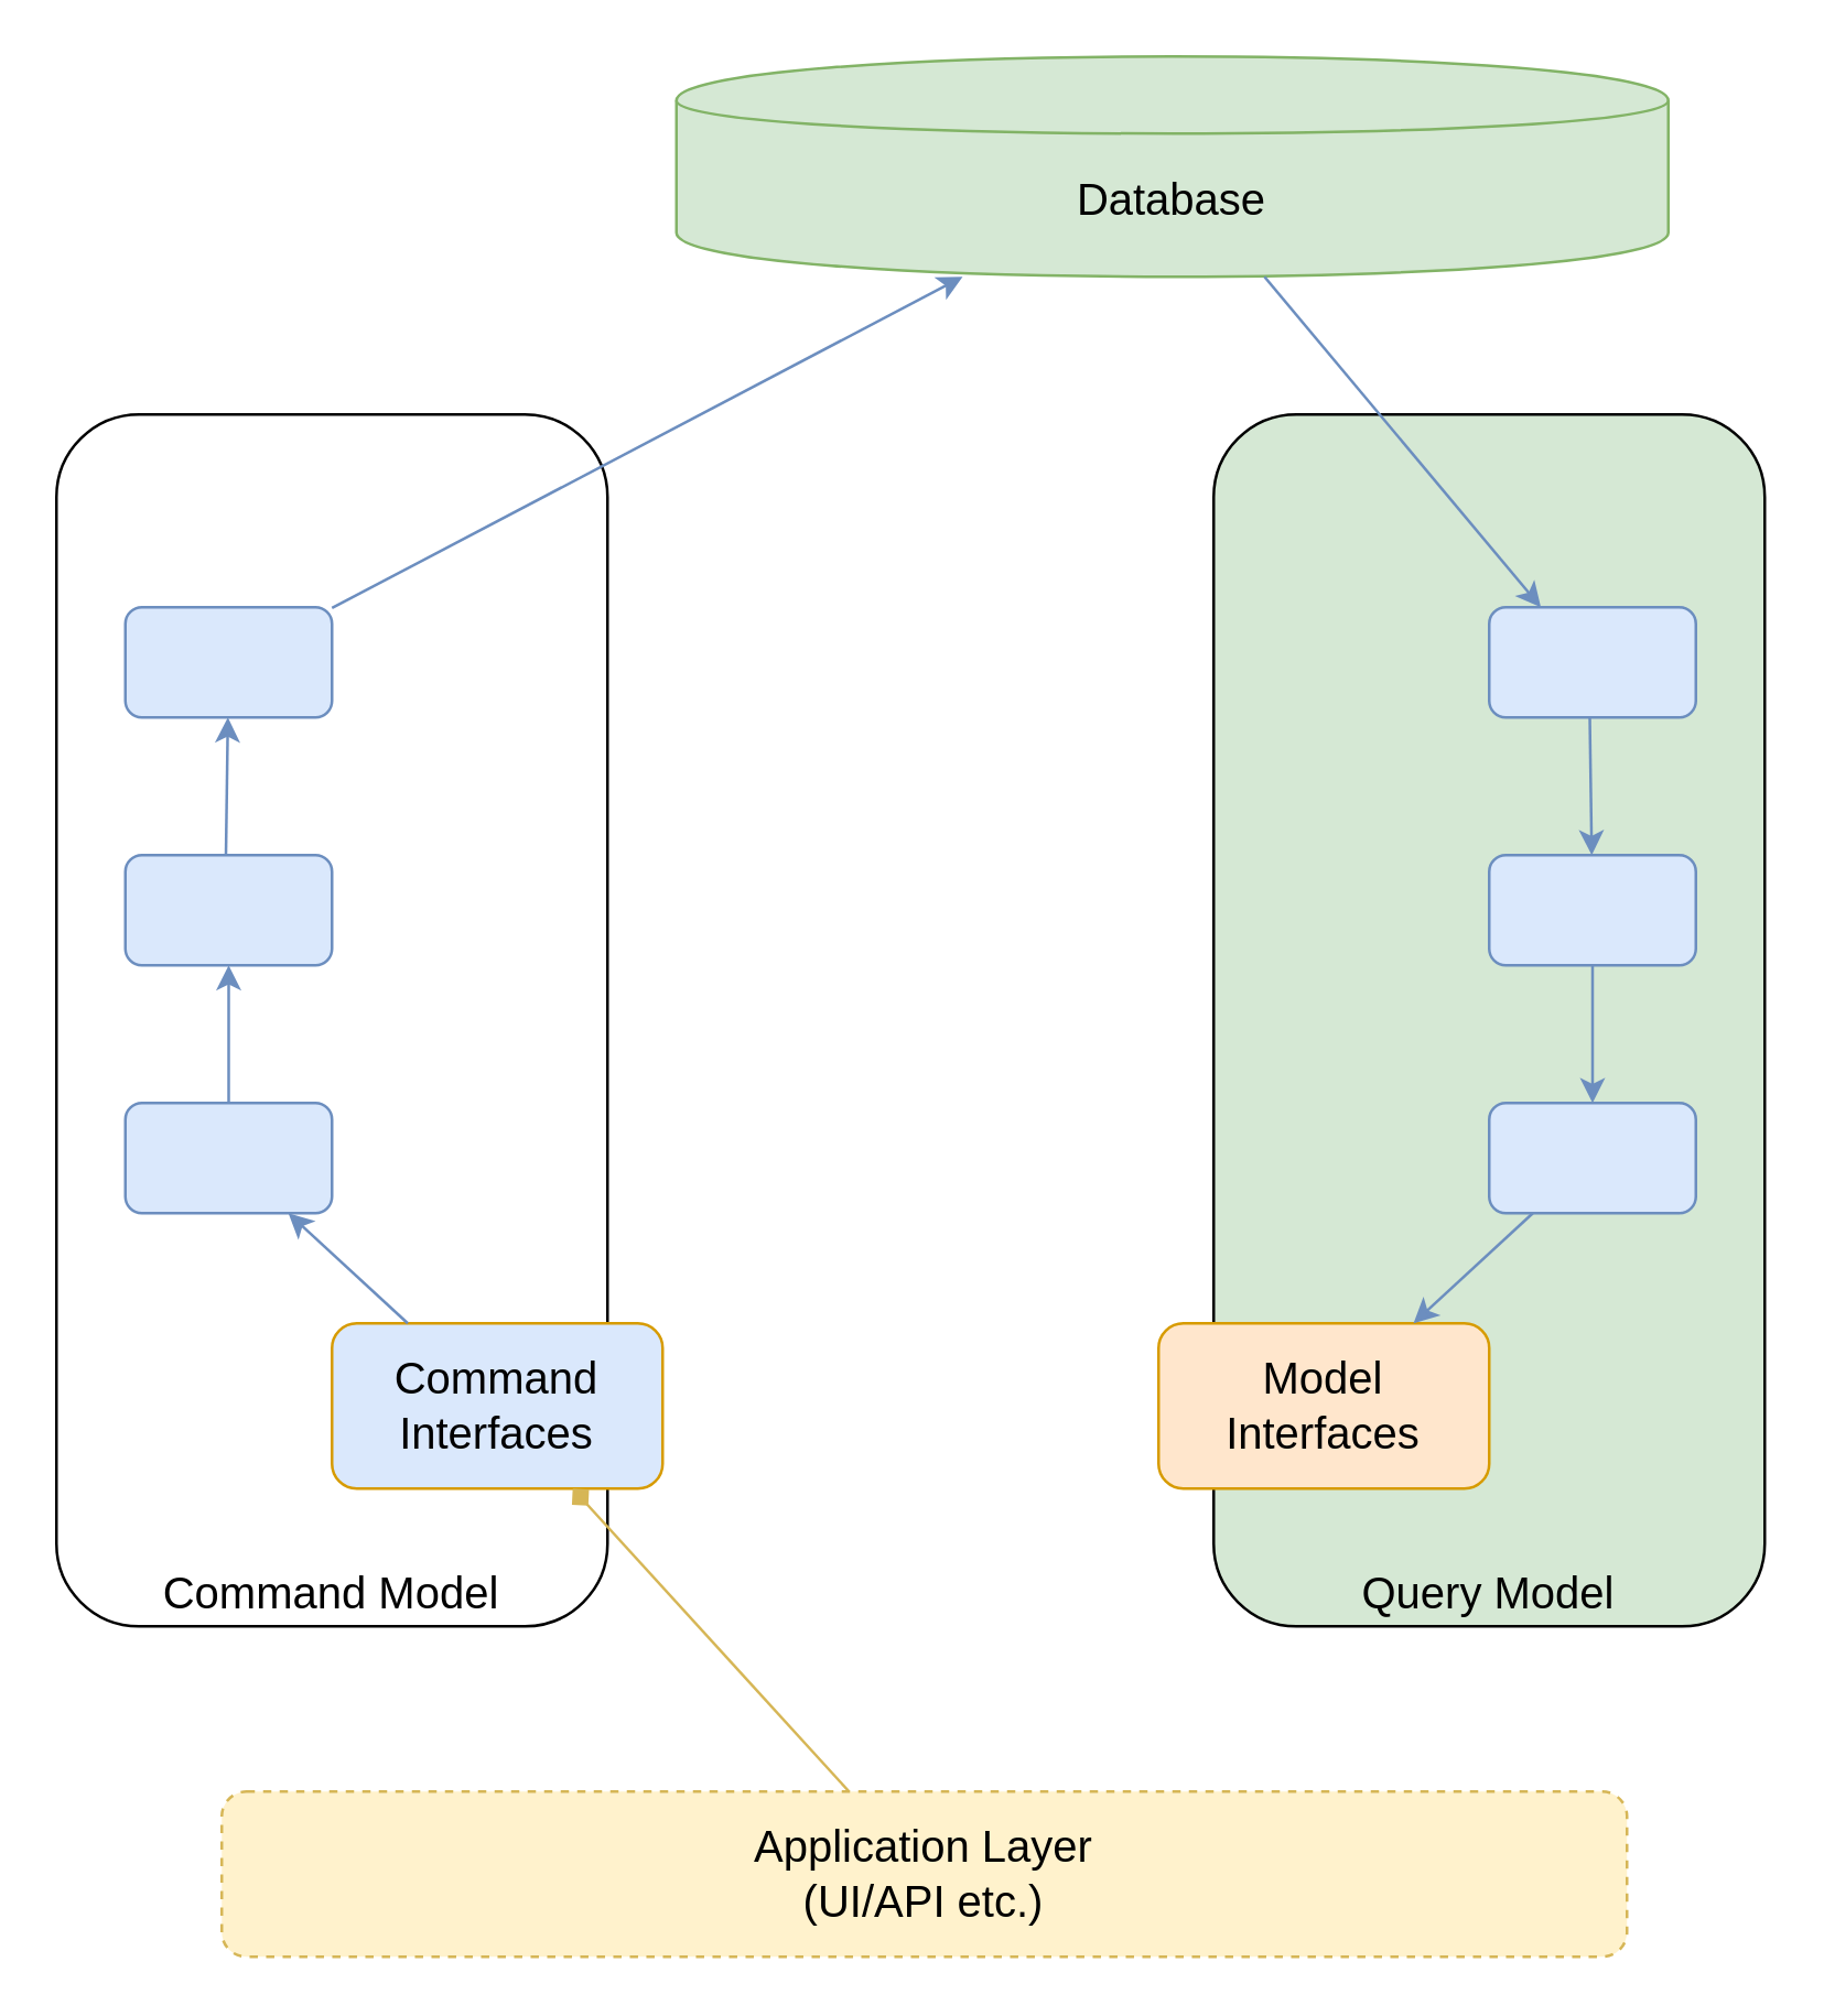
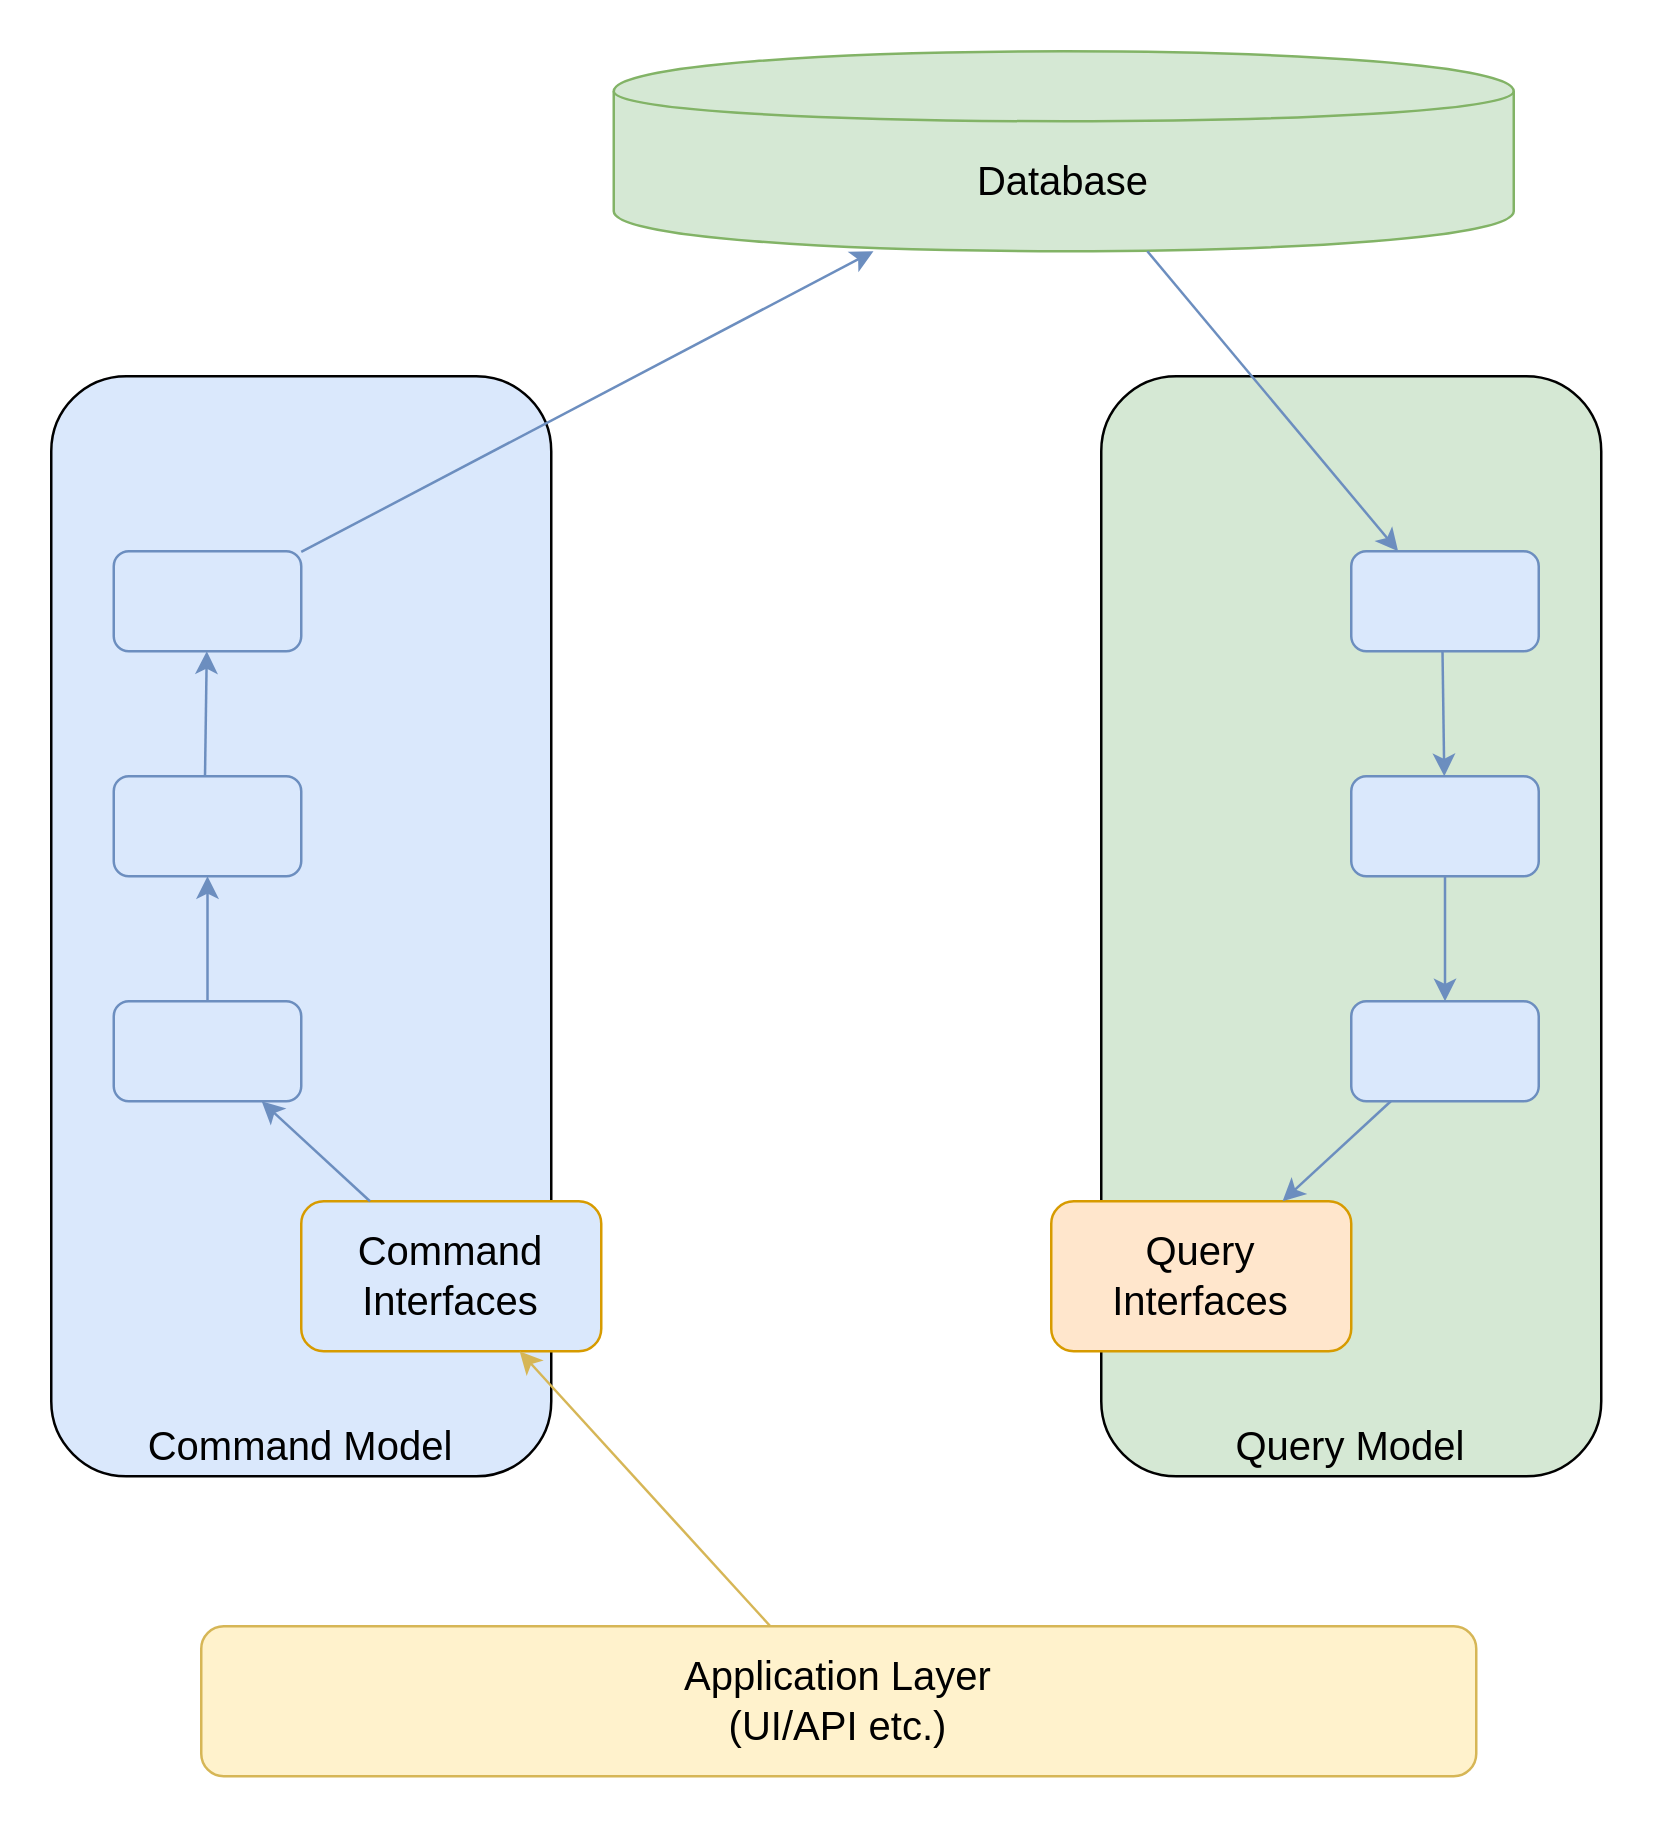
  <mxCell id="0" />
  <mxCell id="1" parent="0" />
- <mxCell id="2" value="Command Model" style="rounded=1;whiteSpace=wrap;html=1;align=center;verticalAlign=bottom;fontSize=16;" parent="1" vertex="1"><mxGeometry x="20" y="150" width="200" height="440" as="geometry" /></mxCell>
+ <mxCell id="2" value="Command Model" style="rounded=1;whiteSpace=wrap;html=1;align=center;verticalAlign=bottom;fontSize=16;fillColor=#dae8fc;" parent="1" vertex="1"><mxGeometry x="20" y="150" width="200" height="440" as="geometry" /></mxCell>
  <mxCell id="3" value="Query Model" style="rounded=1;whiteSpace=wrap;html=1;align=center;verticalAlign=bottom;fontSize=16;fillColor=#d5e8d4;" parent="1" vertex="1"><mxGeometry x="440" y="150" width="200" height="440" as="geometry" /></mxCell>
  <mxCell id="4" value="Database" style="shape=cylinder;whiteSpace=wrap;html=1;boundedLbl=1;backgroundOutline=1;fontSize=16;align=center;fillColor=#d5e8d4;strokeColor=#82b366;" parent="1" vertex="1"><mxGeometry x="245" y="20" width="360" height="80" as="geometry" /></mxCell>
  <mxCell id="5" value="" style="rounded=1;whiteSpace=wrap;html=1;fontSize=16;align=center;fillColor=#dae8fc;strokeColor=#6c8ebf;" parent="1" vertex="1"><mxGeometry x="45" y="220" width="75" height="40" as="geometry" /></mxCell>
  <mxCell id="6" value="" style="rounded=1;whiteSpace=wrap;html=1;fontSize=16;align=center;fillColor=#dae8fc;strokeColor=#6c8ebf;" parent="1" vertex="1"><mxGeometry x="45" y="310" width="75" height="40" as="geometry" /></mxCell>
  <mxCell id="7" value="" style="rounded=1;whiteSpace=wrap;html=1;fontSize=16;align=center;fillColor=#dae8fc;strokeColor=#6c8ebf;" parent="1" vertex="1"><mxGeometry x="45" y="400" width="75" height="40" as="geometry" /></mxCell>
  <mxCell id="8" value="" style="endArrow=classic;html=1;fontSize=16;fillColor=#dae8fc;strokeColor=#6c8ebf;" parent="1" source="7" target="6" edge="1"><mxGeometry width="50" height="50" relative="1" as="geometry"><mxPoint x="20" y="660" as="sourcePoint" /><mxPoint x="70" y="610" as="targetPoint" /></mxGeometry></mxCell>
  <mxCell id="9" value="" style="endArrow=classic;html=1;fontSize=16;fillColor=#dae8fc;strokeColor=#6c8ebf;" parent="1" target="5" edge="1"><mxGeometry width="50" height="50" relative="1" as="geometry"><mxPoint x="81.5" y="310" as="sourcePoint" /><mxPoint x="81.5" y="260" as="targetPoint" /></mxGeometry></mxCell>
  <mxCell id="10" value="" style="endArrow=classic;html=1;fontSize=16;fillColor=#dae8fc;strokeColor=#6c8ebf;" parent="1" source="5" target="4" edge="1"><mxGeometry width="50" height="50" relative="1" as="geometry"><mxPoint x="20" y="660" as="sourcePoint" /><mxPoint x="70" y="610" as="targetPoint" /></mxGeometry></mxCell>
  <mxCell id="11" value="" style="rounded=1;whiteSpace=wrap;html=1;fontSize=16;align=center;fillColor=#dae8fc;strokeColor=#6c8ebf;" parent="1" vertex="1"><mxGeometry x="540" y="220" width="75" height="40" as="geometry" /></mxCell>
  <mxCell id="12" value="" style="rounded=1;whiteSpace=wrap;html=1;fontSize=16;align=center;fillColor=#dae8fc;strokeColor=#6c8ebf;" parent="1" vertex="1"><mxGeometry x="540" y="310" width="75" height="40" as="geometry" /></mxCell>
  <mxCell id="13" value="" style="rounded=1;whiteSpace=wrap;html=1;fontSize=16;align=center;fillColor=#dae8fc;strokeColor=#6c8ebf;" parent="1" vertex="1"><mxGeometry x="540" y="400" width="75" height="40" as="geometry" /></mxCell>
  <mxCell id="14" value="" style="endArrow=none;html=1;fontSize=16;fillColor=#dae8fc;strokeColor=#6c8ebf;startArrow=classic;startFill=1;endFill=0;" parent="1" source="13" target="12" edge="1"><mxGeometry width="50" height="50" relative="1" as="geometry"><mxPoint x="578" y="370" as="sourcePoint" /><mxPoint x="565" y="610" as="targetPoint" /></mxGeometry></mxCell>
  <mxCell id="15" value="" style="endArrow=none;html=1;fontSize=16;fillColor=#dae8fc;strokeColor=#6c8ebf;startArrow=classic;startFill=1;endFill=0;" parent="1" source="12" edge="1"><mxGeometry width="50" height="50" relative="1" as="geometry"><mxPoint x="576.5" y="310" as="sourcePoint" /><mxPoint x="576.5" y="260" as="targetPoint" /></mxGeometry></mxCell>
  <mxCell id="16" value="" style="endArrow=classic;html=1;fontSize=16;fillColor=#dae8fc;strokeColor=#6c8ebf;entryX=0.25;entryY=0;entryDx=0;entryDy=0;" parent="1" source="4" target="11" edge="1"><mxGeometry width="50" height="50" relative="1" as="geometry"><mxPoint x="455" y="710" as="sourcePoint" /><mxPoint x="386" y="300" as="targetPoint" /></mxGeometry></mxCell>
- <mxCell id="17" value="Application Layer&lt;br&gt;(UI/API etc.)&lt;br&gt;" style="rounded=1;whiteSpace=wrap;html=1;fontSize=16;align=center;fillColor=#fff2cc;strokeColor=#d6b656;dashed=1;" parent="1" vertex="1"><mxGeometry x="80" y="650" width="510" height="60" as="geometry" /></mxCell>
+ <mxCell id="17" value="Application Layer&lt;br&gt;(UI/API etc.)&lt;br&gt;" style="rounded=1;whiteSpace=wrap;html=1;fontSize=16;align=center;fillColor=#fff2cc;strokeColor=#d6b656;" parent="1" vertex="1"><mxGeometry x="80" y="650" width="510" height="60" as="geometry" /></mxCell>
  <mxCell id="18" value="Command Interfaces" style="rounded=1;whiteSpace=wrap;html=1;fontSize=16;align=center;fillColor=#dae8fc;strokeColor=#d79b00;" parent="1" vertex="1"><mxGeometry x="120" y="480" width="120" height="60" as="geometry" /></mxCell>
- <mxCell id="19" value="Model Interfaces" style="rounded=1;whiteSpace=wrap;html=1;fontSize=16;align=center;fillColor=#ffe6cc;strokeColor=#d79b00;" parent="1" vertex="1"><mxGeometry x="420" y="480" width="120" height="60" as="geometry" /></mxCell>
- <mxCell id="20" value="" style="endArrow=diamond;html=1;fontSize=16;fillColor=#fff2cc;strokeColor=#d6b656;" parent="1" source="17" target="18" edge="1"><mxGeometry width="50" height="50" relative="1" as="geometry"><mxPoint x="20" y="780" as="sourcePoint" /><mxPoint x="70" y="730" as="targetPoint" /></mxGeometry></mxCell>
+ <mxCell id="19" value="Query Interfaces" style="rounded=1;whiteSpace=wrap;html=1;fontSize=16;align=center;fillColor=#ffe6cc;strokeColor=#d79b00;" parent="1" vertex="1"><mxGeometry x="420" y="480" width="120" height="60" as="geometry" /></mxCell>
+ <mxCell id="20" value="" style="endArrow=classic;html=1;fontSize=16;fillColor=#fff2cc;strokeColor=#d6b656;" parent="1" source="17" target="18" edge="1"><mxGeometry width="50" height="50" relative="1" as="geometry"><mxPoint x="20" y="780" as="sourcePoint" /><mxPoint x="70" y="730" as="targetPoint" /></mxGeometry></mxCell>
  <mxCell id="21" value="" style="endArrow=classic;html=1;fontSize=16;fillColor=#dae8fc;strokeColor=#6c8ebf;" parent="1" source="18" target="7" edge="1"><mxGeometry width="50" height="50" relative="1" as="geometry"><mxPoint x="20" y="780" as="sourcePoint" /><mxPoint x="70" y="730" as="targetPoint" /></mxGeometry></mxCell>
  <mxCell id="22" value="" style="endArrow=none;html=1;fontSize=16;fillColor=#dae8fc;strokeColor=#6c8ebf;endFill=0;startArrow=classic;startFill=1;" parent="1" source="19" target="13" edge="1"><mxGeometry width="50" height="50" relative="1" as="geometry"><mxPoint x="20" y="780" as="sourcePoint" /><mxPoint x="70" y="730" as="targetPoint" /></mxGeometry></mxCell>
